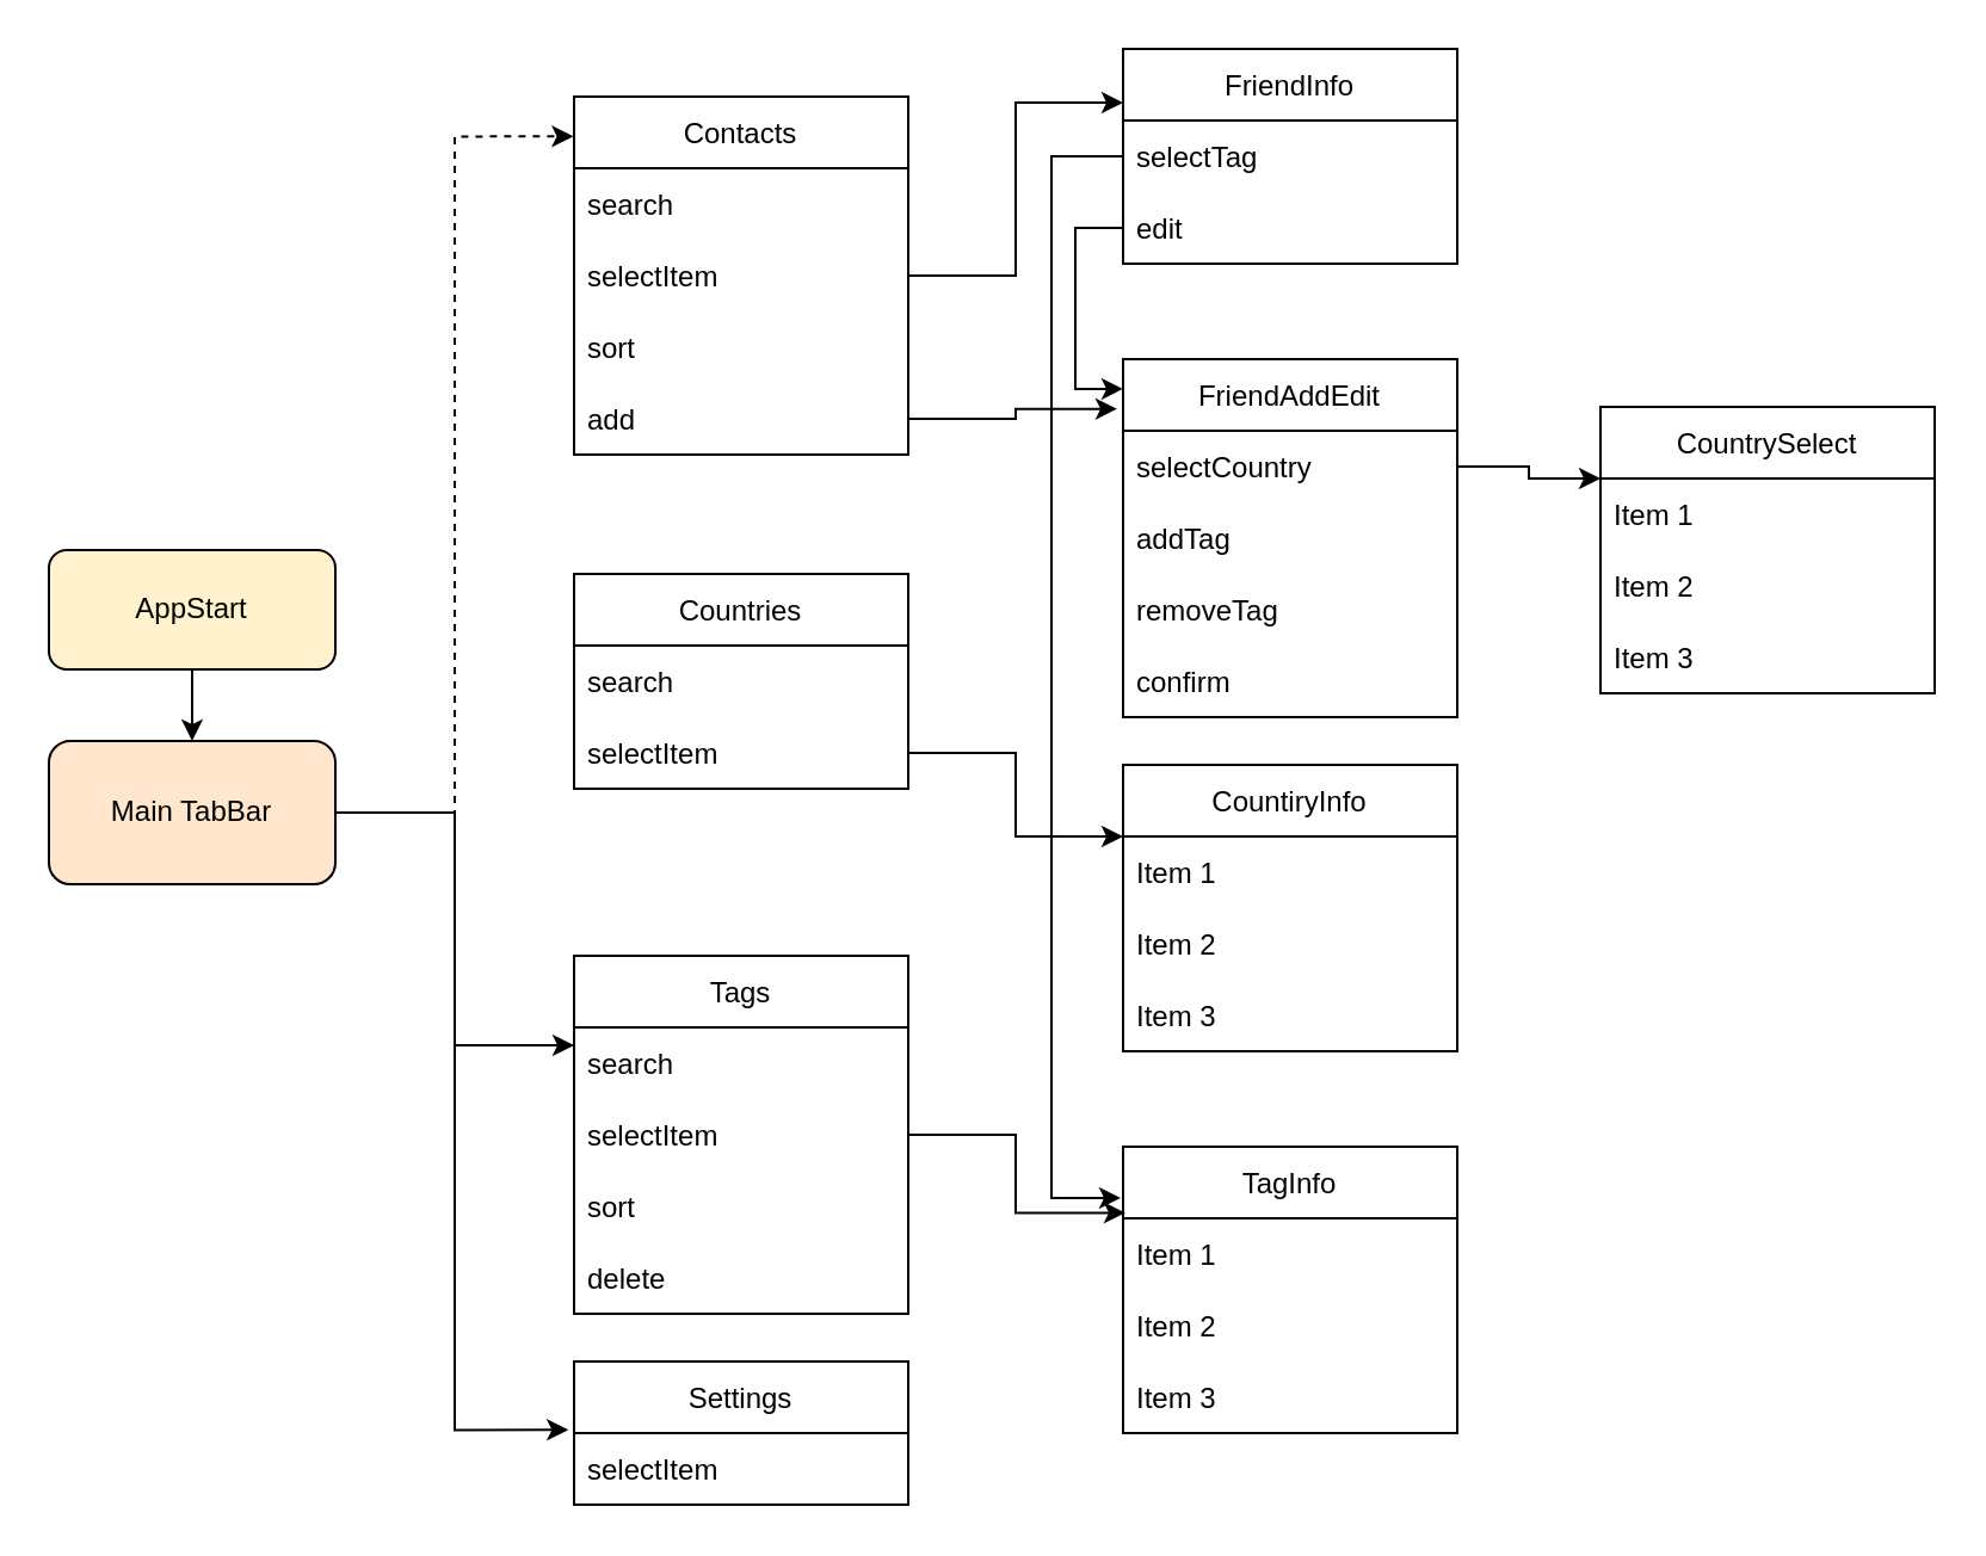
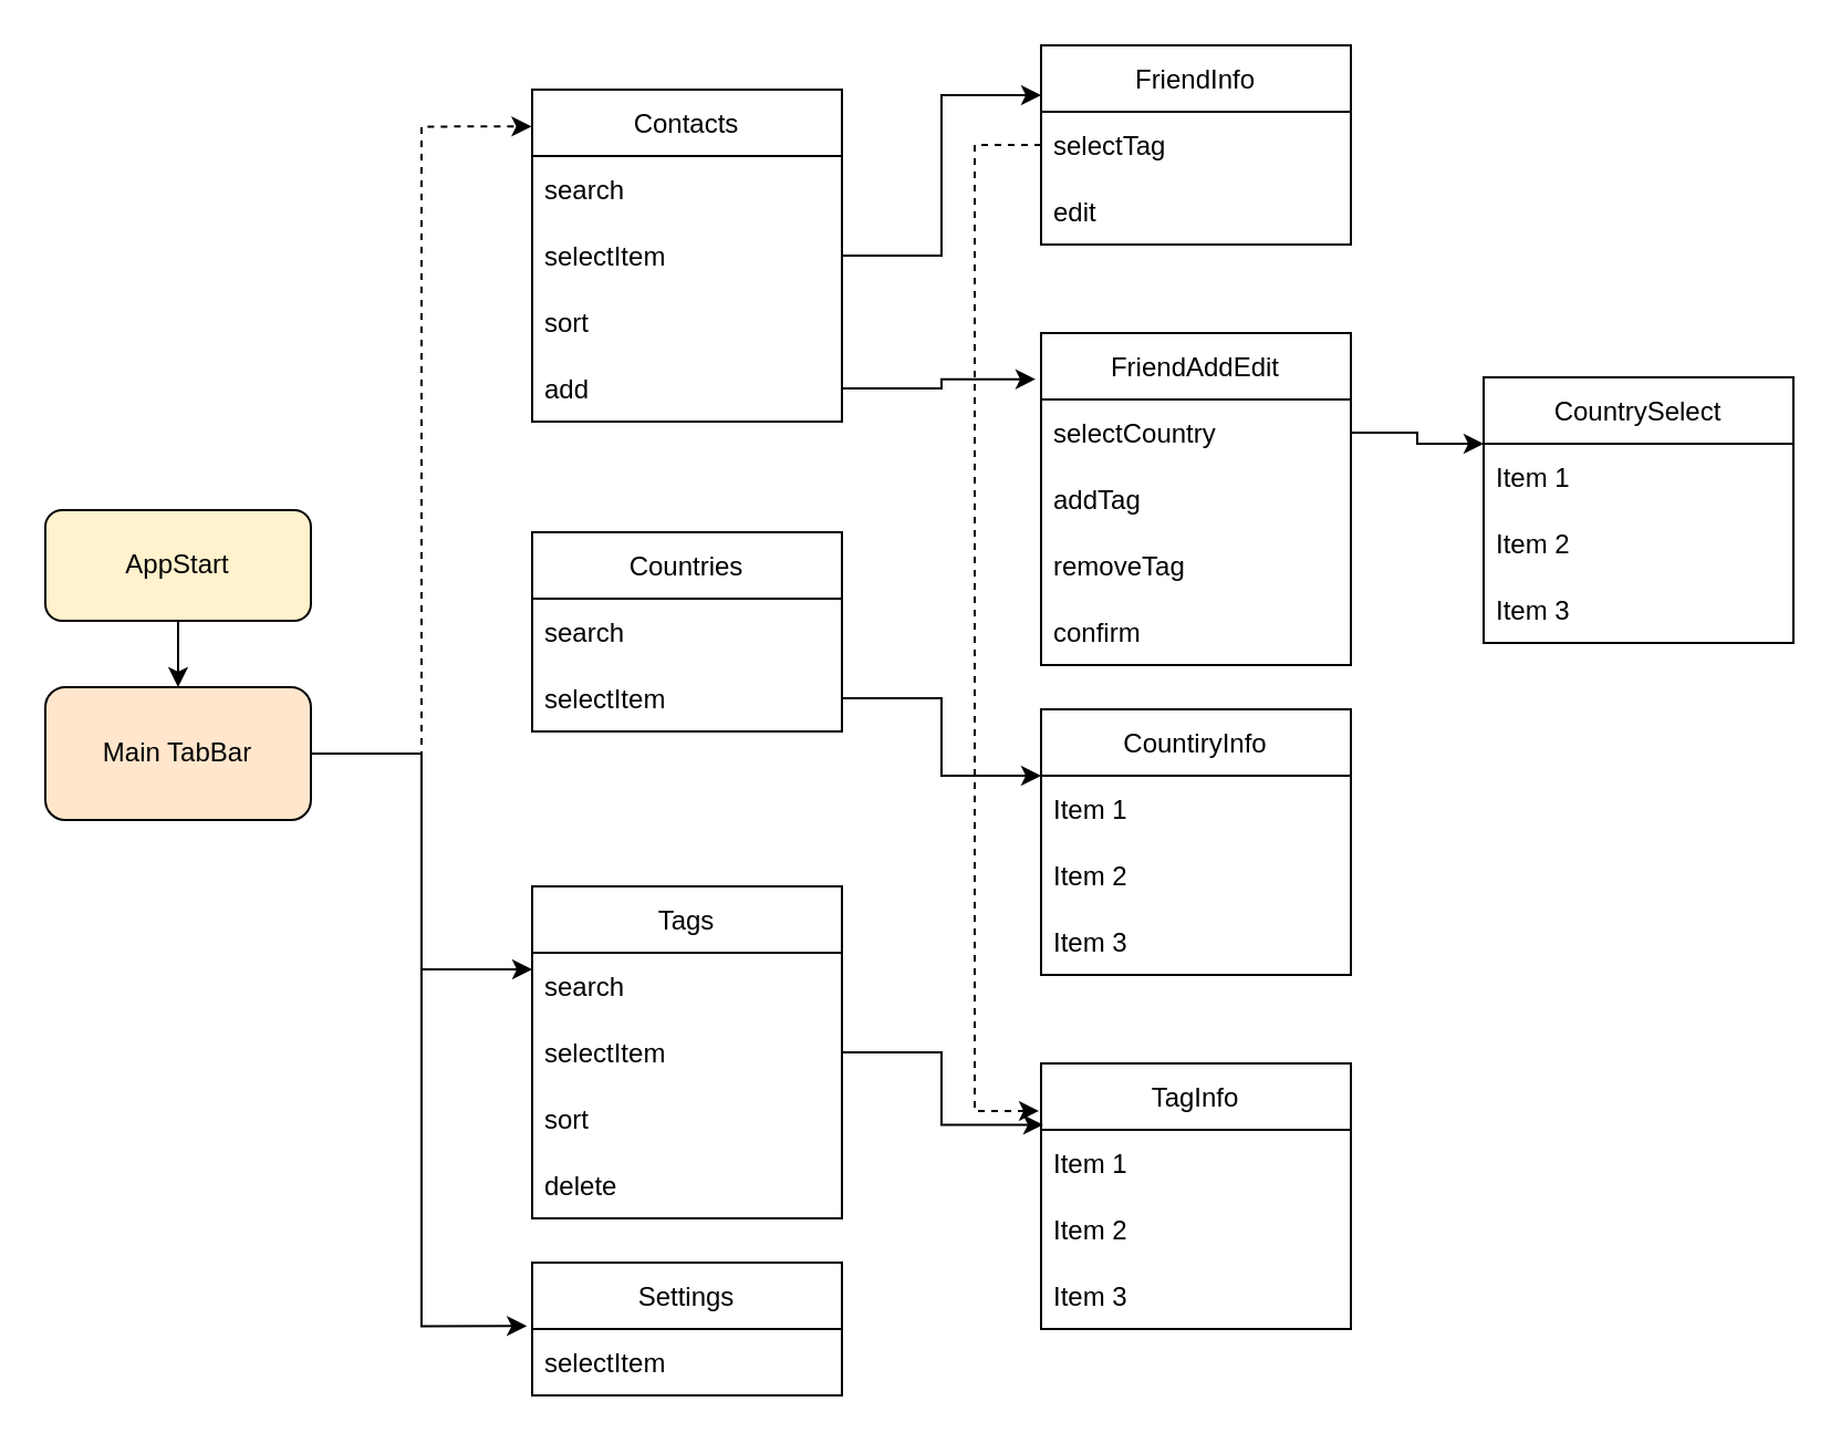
  <mxCell id="0" />
  <mxCell id="1" parent="0" />
  <mxCell id="2" style="edgeStyle=orthogonalEdgeStyle;rounded=0;orthogonalLoop=1;jettySize=auto;html=1;entryX=0.5;entryY=0;entryDx=0;entryDy=0;" edge="1" parent="1" source="3" target="7"><mxGeometry relative="1" as="geometry" /></mxCell>
  <mxCell id="3" value="AppStart" style="rounded=1;whiteSpace=wrap;html=1;fontSize=12;glass=0;strokeWidth=1;shadow=0;fillColor=#fff2cc;" parent="1" vertex="1"><mxGeometry y="230" width="120" height="50" as="geometry" x="20" /></mxCell>
  <mxCell id="4" style="edgeStyle=orthogonalEdgeStyle;rounded=0;orthogonalLoop=1;jettySize=auto;html=1;entryX=-0.002;entryY=0.111;entryDx=0;entryDy=0;entryPerimeter=0;dashed=1;" edge="1" parent="1" source="7" target="8"><mxGeometry relative="1" as="geometry" /></mxCell>
  <mxCell id="5" style="edgeStyle=orthogonalEdgeStyle;rounded=0;orthogonalLoop=1;jettySize=auto;html=1;entryX=0;entryY=0.25;entryDx=0;entryDy=0;" edge="1" parent="1" source="7" target="16"><mxGeometry relative="1" as="geometry" /></mxCell>
  <mxCell id="6" style="edgeStyle=orthogonalEdgeStyle;rounded=0;orthogonalLoop=1;jettySize=auto;html=1;entryX=-0.017;entryY=-0.044;entryDx=0;entryDy=0;entryPerimeter=0;" edge="1" parent="1" source="7" target="22"><mxGeometry relative="1" as="geometry"><Array as="points"><mxPoint x="190" y="340" /><mxPoint x="190" y="599" /></Array></mxGeometry></mxCell>
  <mxCell id="7" value="Main TabBar" style="rounded=1;whiteSpace=wrap;html=1;fillColor=#ffe6cc;" vertex="1" parent="1"><mxGeometry y="310" width="120" height="60" as="geometry" x="20" /></mxCell>
  <mxCell id="8" value="Contacts" style="swimlane;fontStyle=0;childLayout=stackLayout;horizontal=1;startSize=30;horizontalStack=0;resizeParent=1;resizeParentMax=0;resizeLast=0;collapsible=1;marginBottom=0;" vertex="1" parent="1"><mxGeometry x="240" y="40" width="140" height="150" as="geometry" /></mxCell>
  <mxCell id="9" value="search" style="text;strokeColor=none;fillColor=none;align=left;verticalAlign=middle;spacingLeft=4;spacingRight=4;overflow=hidden;points=[[0,0.5],[1,0.5]];portConstraint=eastwest;rotatable=0;" vertex="1" parent="8"><mxGeometry y="30" width="140" height="30" as="geometry" /></mxCell>
  <mxCell id="10" value="selectItem" style="text;strokeColor=none;fillColor=none;align=left;verticalAlign=middle;spacingLeft=4;spacingRight=4;overflow=hidden;points=[[0,0.5],[1,0.5]];portConstraint=eastwest;rotatable=0;" vertex="1" parent="8"><mxGeometry y="60" width="140" height="30" as="geometry" /></mxCell>
  <mxCell id="11" value="sort" style="text;strokeColor=none;fillColor=none;align=left;verticalAlign=middle;spacingLeft=4;spacingRight=4;overflow=hidden;points=[[0,0.5],[1,0.5]];portConstraint=eastwest;rotatable=0;" vertex="1" parent="8"><mxGeometry y="90" width="140" height="30" as="geometry" /></mxCell>
  <mxCell id="12" value="add" style="text;strokeColor=none;fillColor=none;align=left;verticalAlign=middle;spacingLeft=4;spacingRight=4;overflow=hidden;points=[[0,0.5],[1,0.5]];portConstraint=eastwest;rotatable=0;" vertex="1" parent="8"><mxGeometry y="120" width="140" height="30" as="geometry" /></mxCell>
  <mxCell id="13" value="Countries" style="swimlane;fontStyle=0;childLayout=stackLayout;horizontal=1;startSize=30;horizontalStack=0;resizeParent=1;resizeParentMax=0;resizeLast=0;collapsible=1;marginBottom=0;" vertex="1" parent="1"><mxGeometry x="240" y="240" width="140" height="90" as="geometry" /></mxCell>
  <mxCell id="14" value="search" style="text;strokeColor=none;fillColor=none;align=left;verticalAlign=middle;spacingLeft=4;spacingRight=4;overflow=hidden;points=[[0,0.5],[1,0.5]];portConstraint=eastwest;rotatable=0;" vertex="1" parent="13"><mxGeometry y="30" width="140" height="30" as="geometry" /></mxCell>
  <mxCell id="15" value="selectItem" style="text;strokeColor=none;fillColor=none;align=left;verticalAlign=middle;spacingLeft=4;spacingRight=4;overflow=hidden;points=[[0,0.5],[1,0.5]];portConstraint=eastwest;rotatable=0;" vertex="1" parent="13"><mxGeometry y="60" width="140" height="30" as="geometry" /></mxCell>
  <mxCell id="16" value="Tags" style="swimlane;fontStyle=0;childLayout=stackLayout;horizontal=1;startSize=30;horizontalStack=0;resizeParent=1;resizeParentMax=0;resizeLast=0;collapsible=1;marginBottom=0;" vertex="1" parent="1"><mxGeometry x="240" y="400" width="140" height="150" as="geometry" /></mxCell>
  <mxCell id="17" value="search" style="text;strokeColor=none;fillColor=none;align=left;verticalAlign=middle;spacingLeft=4;spacingRight=4;overflow=hidden;points=[[0,0.5],[1,0.5]];portConstraint=eastwest;rotatable=0;" vertex="1" parent="16"><mxGeometry y="30" width="140" height="30" as="geometry" /></mxCell>
  <mxCell id="18" value="selectItem" style="text;strokeColor=none;fillColor=none;align=left;verticalAlign=middle;spacingLeft=4;spacingRight=4;overflow=hidden;points=[[0,0.5],[1,0.5]];portConstraint=eastwest;rotatable=0;" vertex="1" parent="16"><mxGeometry y="60" width="140" height="30" as="geometry" /></mxCell>
  <mxCell id="19" value="sort" style="text;strokeColor=none;fillColor=none;align=left;verticalAlign=middle;spacingLeft=4;spacingRight=4;overflow=hidden;points=[[0,0.5],[1,0.5]];portConstraint=eastwest;rotatable=0;" vertex="1" parent="16"><mxGeometry y="90" width="140" height="30" as="geometry" /></mxCell>
  <mxCell id="20" value="delete" style="text;strokeColor=none;fillColor=none;align=left;verticalAlign=middle;spacingLeft=4;spacingRight=4;overflow=hidden;points=[[0,0.5],[1,0.5]];portConstraint=eastwest;rotatable=0;" vertex="1" parent="16"><mxGeometry y="120" width="140" height="30" as="geometry" /></mxCell>
  <mxCell id="21" value="Settings" style="swimlane;fontStyle=0;childLayout=stackLayout;horizontal=1;startSize=30;horizontalStack=0;resizeParent=1;resizeParentMax=0;resizeLast=0;collapsible=1;marginBottom=0;" vertex="1" parent="1"><mxGeometry x="240" y="570" width="140" height="60" as="geometry" /></mxCell>
  <mxCell id="22" value="selectItem" style="text;strokeColor=none;fillColor=none;align=left;verticalAlign=middle;spacingLeft=4;spacingRight=4;overflow=hidden;points=[[0,0.5],[1,0.5]];portConstraint=eastwest;rotatable=0;" vertex="1" parent="21"><mxGeometry y="30" width="140" height="30" as="geometry" /></mxCell>
- <mxCell id="23" style="edgeStyle=orthogonalEdgeStyle;rounded=0;orthogonalLoop=1;jettySize=auto;html=1;entryX=-0.007;entryY=0.179;entryDx=0;entryDy=0;entryPerimeter=0;" edge="1" parent="1" source="24" target="39"><mxGeometry relative="1" as="geometry"><Array as="points"><mxPoint x="440" y="65" /><mxPoint x="440" y="502" /></Array></mxGeometry></mxCell>
+ <mxCell id="23" style="edgeStyle=orthogonalEdgeStyle;rounded=0;orthogonalLoop=1;jettySize=auto;html=1;entryX=-0.007;entryY=0.179;entryDx=0;entryDy=0;entryPerimeter=0;dashed=1;" edge="1" parent="1" source="24" target="39"><mxGeometry relative="1" as="geometry"><Array as="points"><mxPoint x="440" y="65" /><mxPoint x="440" y="502" /></Array></mxGeometry></mxCell>
  <mxCell id="24" value="FriendInfo" style="swimlane;fontStyle=0;childLayout=stackLayout;horizontal=1;startSize=30;horizontalStack=0;resizeParent=1;resizeParentMax=0;resizeLast=0;collapsible=1;marginBottom=0;" vertex="1" parent="1"><mxGeometry x="470" y="20" width="140" height="90" as="geometry" /></mxCell>
  <mxCell id="25" value="selectTag" style="text;strokeColor=none;fillColor=none;align=left;verticalAlign=middle;spacingLeft=4;spacingRight=4;overflow=hidden;points=[[0,0.5],[1,0.5]];portConstraint=eastwest;rotatable=0;" vertex="1" parent="24"><mxGeometry y="30" width="140" height="30" as="geometry" /></mxCell>
  <mxCell id="26" value="edit" style="text;strokeColor=none;fillColor=none;align=left;verticalAlign=middle;spacingLeft=4;spacingRight=4;overflow=hidden;points=[[0,0.5],[1,0.5]];portConstraint=eastwest;rotatable=0;" vertex="1" parent="24"><mxGeometry y="60" width="140" height="30" as="geometry" /></mxCell>
  <mxCell id="27" value="FriendAddEdit" style="swimlane;fontStyle=0;childLayout=stackLayout;horizontal=1;startSize=30;horizontalStack=0;resizeParent=1;resizeParentMax=0;resizeLast=0;collapsible=1;marginBottom=0;" vertex="1" parent="1"><mxGeometry x="470" y="150" width="140" height="150" as="geometry" /></mxCell>
  <mxCell id="28" value="selectCountry" style="text;strokeColor=none;fillColor=none;align=left;verticalAlign=middle;spacingLeft=4;spacingRight=4;overflow=hidden;points=[[0,0.5],[1,0.5]];portConstraint=eastwest;rotatable=0;" vertex="1" parent="27"><mxGeometry y="30" width="140" height="30" as="geometry" /></mxCell>
  <mxCell id="29" value="addTag" style="text;strokeColor=none;fillColor=none;align=left;verticalAlign=middle;spacingLeft=4;spacingRight=4;overflow=hidden;points=[[0,0.5],[1,0.5]];portConstraint=eastwest;rotatable=0;" vertex="1" parent="27"><mxGeometry y="60" width="140" height="30" as="geometry" /></mxCell>
  <mxCell id="30" value="removeTag" style="text;strokeColor=none;fillColor=none;align=left;verticalAlign=middle;spacingLeft=4;spacingRight=4;overflow=hidden;points=[[0,0.5],[1,0.5]];portConstraint=eastwest;rotatable=0;" vertex="1" parent="27"><mxGeometry y="90" width="140" height="30" as="geometry" /></mxCell>
  <mxCell id="31" value="confirm" style="text;strokeColor=none;fillColor=none;align=left;verticalAlign=middle;spacingLeft=4;spacingRight=4;overflow=hidden;points=[[0,0.5],[1,0.5]];portConstraint=eastwest;rotatable=0;" vertex="1" parent="27"><mxGeometry y="120" width="140" height="30" as="geometry" /></mxCell>
  <mxCell id="32" style="edgeStyle=orthogonalEdgeStyle;rounded=0;orthogonalLoop=1;jettySize=auto;html=1;entryX=0;entryY=0.25;entryDx=0;entryDy=0;" edge="1" parent="1" source="10" target="24"><mxGeometry relative="1" as="geometry" /></mxCell>
  <mxCell id="33" style="edgeStyle=orthogonalEdgeStyle;rounded=0;orthogonalLoop=1;jettySize=auto;html=1;entryX=-0.018;entryY=0.139;entryDx=0;entryDy=0;entryPerimeter=0;" edge="1" parent="1" source="12" target="27"><mxGeometry relative="1" as="geometry" /></mxCell>
  <mxCell id="34" value="CountiryInfo" style="swimlane;fontStyle=0;childLayout=stackLayout;horizontal=1;startSize=30;horizontalStack=0;resizeParent=1;resizeParentMax=0;resizeLast=0;collapsible=1;marginBottom=0;" vertex="1" parent="1"><mxGeometry x="470" y="320" width="140" height="120" as="geometry" /></mxCell>
  <mxCell id="35" value="Item 1" style="text;strokeColor=none;fillColor=none;align=left;verticalAlign=middle;spacingLeft=4;spacingRight=4;overflow=hidden;points=[[0,0.5],[1,0.5]];portConstraint=eastwest;rotatable=0;" vertex="1" parent="34"><mxGeometry y="30" width="140" height="30" as="geometry" /></mxCell>
  <mxCell id="36" value="Item 2" style="text;strokeColor=none;fillColor=none;align=left;verticalAlign=middle;spacingLeft=4;spacingRight=4;overflow=hidden;points=[[0,0.5],[1,0.5]];portConstraint=eastwest;rotatable=0;" vertex="1" parent="34"><mxGeometry y="60" width="140" height="30" as="geometry" /></mxCell>
  <mxCell id="37" value="Item 3" style="text;strokeColor=none;fillColor=none;align=left;verticalAlign=middle;spacingLeft=4;spacingRight=4;overflow=hidden;points=[[0,0.5],[1,0.5]];portConstraint=eastwest;rotatable=0;" vertex="1" parent="34"><mxGeometry y="90" width="140" height="30" as="geometry" /></mxCell>
  <mxCell id="38" style="edgeStyle=orthogonalEdgeStyle;rounded=0;orthogonalLoop=1;jettySize=auto;html=1;entryX=0;entryY=0.25;entryDx=0;entryDy=0;" edge="1" parent="1" source="15" target="34"><mxGeometry relative="1" as="geometry" /></mxCell>
  <mxCell id="39" value="TagInfo" style="swimlane;fontStyle=0;childLayout=stackLayout;horizontal=1;startSize=30;horizontalStack=0;resizeParent=1;resizeParentMax=0;resizeLast=0;collapsible=1;marginBottom=0;" vertex="1" parent="1"><mxGeometry x="470" y="480" width="140" height="120" as="geometry" /></mxCell>
  <mxCell id="40" value="Item 1" style="text;strokeColor=none;fillColor=none;align=left;verticalAlign=middle;spacingLeft=4;spacingRight=4;overflow=hidden;points=[[0,0.5],[1,0.5]];portConstraint=eastwest;rotatable=0;" vertex="1" parent="39"><mxGeometry y="30" width="140" height="30" as="geometry" /></mxCell>
  <mxCell id="41" value="Item 2" style="text;strokeColor=none;fillColor=none;align=left;verticalAlign=middle;spacingLeft=4;spacingRight=4;overflow=hidden;points=[[0,0.5],[1,0.5]];portConstraint=eastwest;rotatable=0;" vertex="1" parent="39"><mxGeometry y="60" width="140" height="30" as="geometry" /></mxCell>
  <mxCell id="42" value="Item 3" style="text;strokeColor=none;fillColor=none;align=left;verticalAlign=middle;spacingLeft=4;spacingRight=4;overflow=hidden;points=[[0,0.5],[1,0.5]];portConstraint=eastwest;rotatable=0;" vertex="1" parent="39"><mxGeometry y="90" width="140" height="30" as="geometry" /></mxCell>
  <mxCell id="43" style="edgeStyle=orthogonalEdgeStyle;rounded=0;orthogonalLoop=1;jettySize=auto;html=1;entryX=0.007;entryY=-0.077;entryDx=0;entryDy=0;entryPerimeter=0;" edge="1" parent="1" source="18" target="40"><mxGeometry relative="1" as="geometry" /></mxCell>
- <mxCell id="44" style="edgeStyle=orthogonalEdgeStyle;rounded=0;orthogonalLoop=1;jettySize=auto;html=1;entryX=0;entryY=0.083;entryDx=0;entryDy=0;entryPerimeter=0;" edge="1" parent="1" source="26" target="27"><mxGeometry relative="1" as="geometry" /></mxCell>
  <mxCell id="45" value="CountrySelect" style="swimlane;fontStyle=0;childLayout=stackLayout;horizontal=1;startSize=30;horizontalStack=0;resizeParent=1;resizeParentMax=0;resizeLast=0;collapsible=1;marginBottom=0;" vertex="1" parent="1"><mxGeometry x="670" y="170" width="140" height="120" as="geometry" /></mxCell>
  <mxCell id="46" value="Item 1" style="text;strokeColor=none;fillColor=none;align=left;verticalAlign=middle;spacingLeft=4;spacingRight=4;overflow=hidden;points=[[0,0.5],[1,0.5]];portConstraint=eastwest;rotatable=0;" vertex="1" parent="45"><mxGeometry y="30" width="140" height="30" as="geometry" /></mxCell>
  <mxCell id="47" value="Item 2" style="text;strokeColor=none;fillColor=none;align=left;verticalAlign=middle;spacingLeft=4;spacingRight=4;overflow=hidden;points=[[0,0.5],[1,0.5]];portConstraint=eastwest;rotatable=0;" vertex="1" parent="45"><mxGeometry y="60" width="140" height="30" as="geometry" /></mxCell>
  <mxCell id="48" value="Item 3" style="text;strokeColor=none;fillColor=none;align=left;verticalAlign=middle;spacingLeft=4;spacingRight=4;overflow=hidden;points=[[0,0.5],[1,0.5]];portConstraint=eastwest;rotatable=0;" vertex="1" parent="45"><mxGeometry y="90" width="140" height="30" as="geometry" /></mxCell>
  <mxCell id="49" style="edgeStyle=orthogonalEdgeStyle;rounded=0;orthogonalLoop=1;jettySize=auto;html=1;entryX=0;entryY=0.25;entryDx=0;entryDy=0;" edge="1" parent="1" source="28" target="45"><mxGeometry relative="1" as="geometry" /></mxCell>
